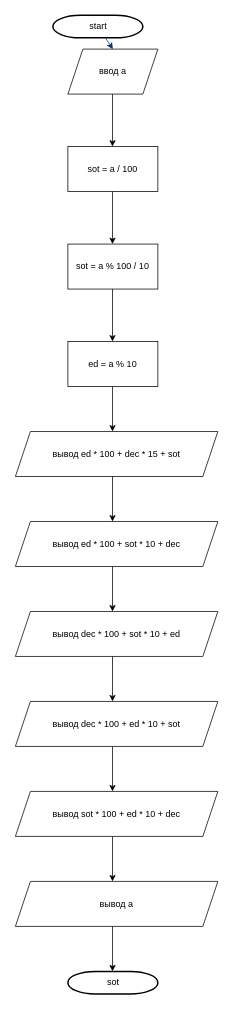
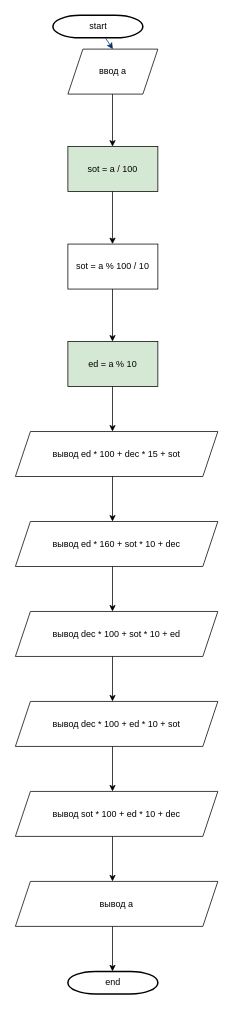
  <mxCell id="0" />
  <mxCell id="1" parent="0" />
  <mxCell id="2" value="start" style="shape=mxgraph.flowchart.terminator;strokeWidth=2;gradientColor=none;gradientDirection=north;fontStyle=0;html=1;" parent="1" vertex="1"><mxGeometry x="70" y="20" width="120" height="30" as="geometry" /></mxCell>
  <mxCell id="3" style="fontStyle=1;strokeColor=#003366;strokeWidth=1;html=1;" parent="1" source="2" edge="1"><mxGeometry relative="1" as="geometry"><mxPoint x="150" y="65" as="targetPoint" /></mxGeometry></mxCell>
- <mxCell id="4" value="sot" style="shape=mxgraph.flowchart.terminator;strokeWidth=2;gradientColor=none;gradientDirection=north;fontStyle=0;html=1;" parent="1" vertex="1"><mxGeometry x="90" y="1295" width="120" height="30" as="geometry" /></mxCell>
+ <mxCell id="4" value="end" style="shape=mxgraph.flowchart.terminator;strokeWidth=2;gradientColor=none;gradientDirection=north;fontStyle=0;html=1;" parent="1" vertex="1"><mxGeometry x="90" y="1295" width="120" height="30" as="geometry" /></mxCell>
  <mxCell id="5" value="ввод a" style="shape=parallelogram;perimeter=parallelogramPerimeter;whiteSpace=wrap;html=1;fixedSize=1;" parent="1" vertex="1"><mxGeometry x="90" y="65" width="120" height="60" as="geometry" /></mxCell>
  <mxCell id="6" value="" style="endArrow=classic;html=1;rounded=0;" parent="1" edge="1"><mxGeometry width="50" height="50" relative="1" as="geometry"><mxPoint x="149.5" y="125" as="sourcePoint" /><mxPoint x="149.5" y="195" as="targetPoint" /></mxGeometry></mxCell>
- <mxCell id="7" value="sot = a / 100" style="rounded=0;whiteSpace=wrap;html=1;" parent="1" vertex="1"><mxGeometry x="90" y="195" width="120" height="60" as="geometry" /></mxCell>
+ <mxCell id="7" value="sot = a / 100" style="rounded=0;whiteSpace=wrap;html=1;fillColor=#d5e8d4;" parent="1" vertex="1"><mxGeometry x="90" y="195" width="120" height="60" as="geometry" /></mxCell>
  <mxCell id="8" value="" style="endArrow=classic;html=1;rounded=0;" parent="1" edge="1"><mxGeometry width="50" height="50" relative="1" as="geometry"><mxPoint x="149.5" y="255" as="sourcePoint" /><mxPoint x="149.5" y="325" as="targetPoint" /></mxGeometry></mxCell>
  <mxCell id="9" value="sot = a % 100 / 10" style="rounded=0;whiteSpace=wrap;html=1;" parent="1" vertex="1"><mxGeometry x="90" y="325" width="120" height="60" as="geometry" /></mxCell>
  <mxCell id="10" value="" style="endArrow=classic;html=1;rounded=0;" parent="1" edge="1"><mxGeometry width="50" height="50" relative="1" as="geometry"><mxPoint x="149.5" y="385" as="sourcePoint" /><mxPoint x="149.5" y="455" as="targetPoint" /></mxGeometry></mxCell>
- <mxCell id="11" value="ed = a % 10" style="rounded=0;whiteSpace=wrap;html=1;" parent="1" vertex="1"><mxGeometry x="90" y="455" width="120" height="60" as="geometry" /></mxCell>
+ <mxCell id="11" value="ed = a % 10" style="rounded=0;whiteSpace=wrap;html=1;fillColor=#d5e8d4;" parent="1" vertex="1"><mxGeometry x="90" y="455" width="120" height="60" as="geometry" /></mxCell>
  <mxCell id="12" value="" style="endArrow=classic;html=1;rounded=0;" parent="1" edge="1"><mxGeometry width="50" height="50" relative="1" as="geometry"><mxPoint x="149.5" y="515" as="sourcePoint" /><mxPoint x="149.5" y="575" as="targetPoint" /></mxGeometry></mxCell>
  <mxCell id="13" value="вывод&amp;nbsp;ed * 100 + dec * 15 + sot" style="shape=parallelogram;perimeter=parallelogramPerimeter;whiteSpace=wrap;html=1;fixedSize=1;" parent="1" vertex="1"><mxGeometry x="20" y="575" width="270" height="60" as="geometry" /></mxCell>
  <mxCell id="14" value="" style="endArrow=classic;html=1;rounded=0;" parent="1" edge="1"><mxGeometry width="50" height="50" relative="1" as="geometry"><mxPoint x="149.5" y="635" as="sourcePoint" /><mxPoint x="149.5" y="695" as="targetPoint" /></mxGeometry></mxCell>
- <mxCell id="15" value="вывод ed * 100 + sot * 10 + dec" style="shape=parallelogram;perimeter=parallelogramPerimeter;whiteSpace=wrap;html=1;fixedSize=1;" parent="1" vertex="1"><mxGeometry x="20" y="695" width="270" height="60" as="geometry" /></mxCell>
+ <mxCell id="15" value="вывод ed * 160 + sot * 10 + dec" style="shape=parallelogram;perimeter=parallelogramPerimeter;whiteSpace=wrap;html=1;fixedSize=1;" parent="1" vertex="1"><mxGeometry x="20" y="695" width="270" height="60" as="geometry" /></mxCell>
  <mxCell id="16" value="" style="endArrow=classic;html=1;rounded=0;" parent="1" edge="1"><mxGeometry width="50" height="50" relative="1" as="geometry"><mxPoint x="149.5" y="755" as="sourcePoint" /><mxPoint x="149.5" y="815" as="targetPoint" /></mxGeometry></mxCell>
  <mxCell id="17" value="вывод&amp;nbsp;dec * 100 + sot * 10 + ed" style="shape=parallelogram;perimeter=parallelogramPerimeter;whiteSpace=wrap;html=1;fixedSize=1;" parent="1" vertex="1"><mxGeometry x="20" y="815" width="270" height="60" as="geometry" /></mxCell>
  <mxCell id="18" value="" style="endArrow=classic;html=1;rounded=0;" parent="1" edge="1"><mxGeometry width="50" height="50" relative="1" as="geometry"><mxPoint x="149.5" y="875" as="sourcePoint" /><mxPoint x="149.5" y="935" as="targetPoint" /></mxGeometry></mxCell>
  <mxCell id="19" value="вывод&amp;nbsp;dec * 100 + ed * 10 + sot" style="shape=parallelogram;perimeter=parallelogramPerimeter;whiteSpace=wrap;html=1;fixedSize=1;" parent="1" vertex="1"><mxGeometry x="20" y="935" width="270" height="60" as="geometry" /></mxCell>
  <mxCell id="20" value="" style="endArrow=classic;html=1;rounded=0;" parent="1" edge="1"><mxGeometry width="50" height="50" relative="1" as="geometry"><mxPoint x="149.5" y="995" as="sourcePoint" /><mxPoint x="149.5" y="1055" as="targetPoint" /></mxGeometry></mxCell>
  <mxCell id="21" value="вывод&amp;nbsp;sot * 100 + ed * 10 + dec" style="shape=parallelogram;perimeter=parallelogramPerimeter;whiteSpace=wrap;html=1;fixedSize=1;" parent="1" vertex="1"><mxGeometry x="20" y="1055" width="270" height="60" as="geometry" /></mxCell>
  <mxCell id="22" value="" style="endArrow=classic;html=1;rounded=0;" parent="1" edge="1"><mxGeometry width="50" height="50" relative="1" as="geometry"><mxPoint x="149.5" y="1115" as="sourcePoint" /><mxPoint x="149.5" y="1175" as="targetPoint" /></mxGeometry></mxCell>
  <mxCell id="23" value="вывод&amp;nbsp;a" style="shape=parallelogram;perimeter=parallelogramPerimeter;whiteSpace=wrap;html=1;fixedSize=1;" parent="1" vertex="1"><mxGeometry x="20" y="1175" width="270" height="60" as="geometry" /></mxCell>
  <mxCell id="24" value="" style="endArrow=classic;html=1;rounded=0;" parent="1" edge="1"><mxGeometry width="50" height="50" relative="1" as="geometry"><mxPoint x="149.5" y="1235" as="sourcePoint" /><mxPoint x="149.5" y="1295" as="targetPoint" /></mxGeometry></mxCell>
